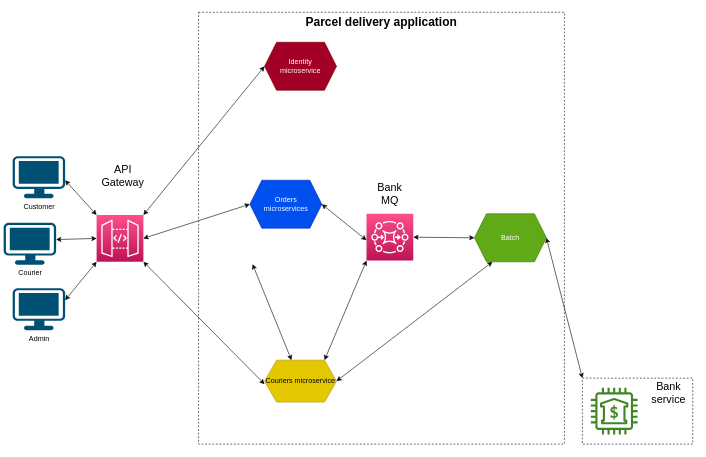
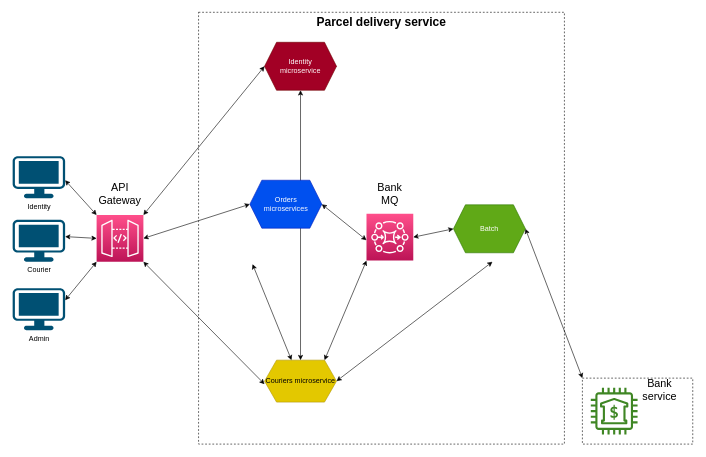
  <mxCell id="0" />
  <mxCell id="1" parent="0" />
  <mxCell id="2" value="" style="rounded=0;whiteSpace=wrap;html=1;dashed=1;labelBackgroundColor=#ffffff;fillColor=none;gradientColor=none;container=1;pointerEvents=0;collapsible=0;recursiveResize=0;" parent="1" vertex="1"><mxGeometry x="330" y="20" width="610" height="720" as="geometry" /></mxCell>
  <mxCell id="3" value="" style="sketch=0;points=[[0,0,0],[0.25,0,0],[0.5,0,0],[0.75,0,0],[1,0,0],[0,1,0],[0.25,1,0],[0.5,1,0],[0.75,1,0],[1,1,0],[0,0.25,0],[0,0.5,0],[0,0.75,0],[1,0.25,0],[1,0.5,0],[1,0.75,0]];outlineConnect=0;fontColor=#232F3E;gradientColor=#FF4F8B;gradientDirection=north;fillColor=#BC1356;strokeColor=#ffffff;dashed=0;verticalLabelPosition=bottom;verticalAlign=top;align=center;html=1;fontSize=12;fontStyle=0;aspect=fixed;shape=mxgraph.aws4.resourceIcon;resIcon=mxgraph.aws4.mq;" vertex="1" parent="2"><mxGeometry x="280" y="336" width="78" height="78" as="geometry" /></mxCell>
  <mxCell id="4" value="&lt;span style=&quot;font-size: 18px;&quot;&gt;Bank MQ&lt;br&gt;&lt;/span&gt;" style="text;strokeColor=none;align=center;fillColor=none;html=1;verticalAlign=middle;whiteSpace=wrap;rounded=0;" vertex="1" parent="2"><mxGeometry x="289" y="288" width="60" height="30" as="geometry" /></mxCell>
  <mxCell id="5" value="Identity&lt;br&gt;microservice" style="shape=hexagon;perimeter=hexagonPerimeter2;whiteSpace=wrap;html=1;fixedSize=1;fillColor=#a20025;strokeColor=#6F0000;fontColor=#ffffff;" vertex="1" parent="2"><mxGeometry x="110" y="50" width="120" height="80" as="geometry" /></mxCell>
  <mxCell id="6" value="Couriers microservice" style="shape=hexagon;perimeter=hexagonPerimeter2;whiteSpace=wrap;html=1;fixedSize=1;fillColor=#e3c800;fontColor=#000000;strokeColor=#B09500;" vertex="1" parent="2"><mxGeometry x="110" y="580" width="120" height="70" as="geometry" /></mxCell>
  <mxCell id="7" value="" style="endArrow=classic;startArrow=classic;html=1;rounded=0;exitX=1;exitY=0.5;exitDx=0;exitDy=0;exitPerimeter=0;entryX=0;entryY=0.5;entryDx=0;entryDy=0;" edge="1" parent="2" source="3" target="12"><mxGeometry width="50" height="50" relative="1" as="geometry"><mxPoint x="380" y="376" as="sourcePoint" /><mxPoint x="460" y="377" as="targetPoint" /></mxGeometry></mxCell>
  <mxCell id="8" value="" style="endArrow=classic;startArrow=classic;html=1;rounded=0;entryX=0;entryY=1;entryDx=0;entryDy=0;entryPerimeter=0;" edge="1" parent="2" target="3"><mxGeometry width="50" height="50" relative="1" as="geometry"><mxPoint x="210" y="580" as="sourcePoint" /><mxPoint x="278.24" y="419.68" as="targetPoint" /></mxGeometry></mxCell>
+ <mxCell id="9" value="" style="endArrow=classic;startArrow=classic;html=1;rounded=0;entryX=0.5;entryY=1;entryDx=0;entryDy=0;exitX=0.5;exitY=0;exitDx=0;exitDy=0;" edge="1" parent="2" source="6" target="5"><mxGeometry width="50" height="50" relative="1" as="geometry"><mxPoint x="160" y="580" as="sourcePoint" /><mxPoint x="210" y="530" as="targetPoint" /></mxGeometry></mxCell>
  <mxCell id="10" value="" style="endArrow=classic;startArrow=classic;html=1;rounded=0;exitX=1;exitY=0.5;exitDx=0;exitDy=0;" edge="1" parent="2" source="6"><mxGeometry width="50" height="50" relative="1" as="geometry"><mxPoint x="440" y="466" as="sourcePoint" /><mxPoint x="490" y="416" as="targetPoint" /></mxGeometry></mxCell>
  <mxCell id="11" value="" style="endArrow=classic;startArrow=classic;html=1;rounded=0;entryX=1;entryY=0.5;entryDx=0;entryDy=0;" edge="1" parent="2" target="13"><mxGeometry width="50" height="50" relative="1" as="geometry"><mxPoint x="280" y="380" as="sourcePoint" /><mxPoint x="260" y="377" as="targetPoint" /></mxGeometry></mxCell>
- <mxCell id="12" value="Batch" style="shape=hexagon;perimeter=hexagonPerimeter2;whiteSpace=wrap;html=1;fixedSize=1;fillColor=#60a917;fontColor=#ffffff;strokeColor=#2D7600;" vertex="1" parent="2"><mxGeometry x="460" y="336" width="120" height="80" as="geometry" /></mxCell>
+ <mxCell id="12" value="Batch" style="shape=hexagon;perimeter=hexagonPerimeter2;whiteSpace=wrap;html=1;fixedSize=1;fillColor=#60a917;fontColor=#ffffff;strokeColor=#2D7600;" vertex="1" parent="2"><mxGeometry x="425" y="321" width="120" height="80" as="geometry" /></mxCell>
  <mxCell id="13" value="Orders &lt;br&gt;microservices" style="shape=hexagon;perimeter=hexagonPerimeter2;whiteSpace=wrap;html=1;fixedSize=1;fillColor=#0050ef;fontColor=#ffffff;strokeColor=#001DBC;" vertex="1" parent="2"><mxGeometry x="85.5" y="280" width="120" height="80" as="geometry" /></mxCell>
  <mxCell id="14" value="" style="endArrow=classic;startArrow=classic;html=1;rounded=0;exitX=1;exitY=1;exitDx=0;exitDy=0;exitPerimeter=0;" edge="1" parent="2" source="21"><mxGeometry width="50" height="50" relative="1" as="geometry"><mxPoint x="60" y="670" as="sourcePoint" /><mxPoint x="110" y="620" as="targetPoint" /></mxGeometry></mxCell>
  <mxCell id="15" value="" style="endArrow=classic;startArrow=classic;html=1;rounded=0;exitX=0.375;exitY=0;exitDx=0;exitDy=0;" edge="1" parent="2" source="6"><mxGeometry width="50" height="50" relative="1" as="geometry"><mxPoint x="40" y="470" as="sourcePoint" /><mxPoint x="90" y="420" as="targetPoint" /></mxGeometry></mxCell>
- <mxCell id="16" value="&lt;h1&gt;&lt;font style=&quot;&quot;&gt;&lt;font style=&quot;font-size: 20px;&quot;&gt;Parcel delivery application&lt;/font&gt;&lt;/font&gt;&lt;/h1&gt;" style="text;strokeColor=none;align=center;fillColor=none;html=1;verticalAlign=middle;whiteSpace=wrap;rounded=0;" vertex="1" parent="2"><mxGeometry x="135" width="340" height="30" as="geometry" /></mxCell>
- <mxCell id="17" value="Customer" style="points=[[0.03,0.03,0],[0.5,0,0],[0.97,0.03,0],[1,0.4,0],[0.97,0.745,0],[0.5,1,0],[0.03,0.745,0],[0,0.4,0]];verticalLabelPosition=bottom;sketch=0;html=1;verticalAlign=top;aspect=fixed;align=center;pointerEvents=1;shape=mxgraph.cisco19.workstation;fillColor=#005073;strokeColor=none;" vertex="1" parent="1"><mxGeometry x="20" y="260" width="87.5" height="70" as="geometry" /></mxCell>
+ <mxCell id="16" value="&lt;h1&gt;&lt;font style=&quot;&quot;&gt;&lt;font style=&quot;font-size: 20px;&quot;&gt;Parcel delivery service&lt;/font&gt;&lt;/font&gt;&lt;/h1&gt;" style="text;strokeColor=none;align=center;fillColor=none;html=1;verticalAlign=middle;whiteSpace=wrap;rounded=0;" vertex="1" parent="2"><mxGeometry x="135" width="340" height="30" as="geometry" /></mxCell>
+ <mxCell id="17" value="Identity" style="points=[[0.03,0.03,0],[0.5,0,0],[0.97,0.03,0],[1,0.4,0],[0.97,0.745,0],[0.5,1,0],[0.03,0.745,0],[0,0.4,0]];verticalLabelPosition=bottom;sketch=0;html=1;verticalAlign=top;aspect=fixed;align=center;pointerEvents=1;shape=mxgraph.cisco19.workstation;fillColor=#005073;strokeColor=none;" vertex="1" parent="1"><mxGeometry x="20" y="260" width="87.5" height="70" as="geometry" /></mxCell>
  <mxCell id="18" value="" style="rounded=0;whiteSpace=wrap;html=1;dashed=1;labelBackgroundColor=#ffffff;fillColor=none;gradientColor=none;container=1;pointerEvents=0;collapsible=0;recursiveResize=0;" vertex="1" parent="1"><mxGeometry x="970" y="630" width="184" height="110" as="geometry" /></mxCell>
  <mxCell id="19" value="" style="sketch=0;outlineConnect=0;fontColor=#232F3E;gradientColor=none;fillColor=#3F8624;strokeColor=none;dashed=0;verticalLabelPosition=bottom;verticalAlign=top;align=center;html=1;fontSize=12;fontStyle=0;aspect=fixed;pointerEvents=1;shape=mxgraph.aws4.bank;" vertex="1" parent="18"><mxGeometry x="14" y="16" width="78" height="78" as="geometry" /></mxCell>
- <mxCell id="20" value="&lt;span style=&quot;font-size: 18px;&quot;&gt;Bank service&lt;/span&gt;" style="text;strokeColor=none;align=center;fillColor=none;html=1;verticalAlign=middle;whiteSpace=wrap;rounded=0;" vertex="1" parent="18"><mxGeometry x="114" y="10" width="60" height="30" as="geometry" /></mxCell>
+ <mxCell id="20" value="&lt;span style=&quot;font-size: 18px;&quot;&gt;Bank service&lt;/span&gt;" style="text;strokeColor=none;align=center;fillColor=none;html=1;verticalAlign=middle;whiteSpace=wrap;rounded=0;" vertex="1" parent="18"><mxGeometry x="99" y="5" width="60" height="30" as="geometry" /></mxCell>
  <mxCell id="21" value="" style="sketch=0;points=[[0,0,0],[0.25,0,0],[0.5,0,0],[0.75,0,0],[1,0,0],[0,1,0],[0.25,1,0],[0.5,1,0],[0.75,1,0],[1,1,0],[0,0.25,0],[0,0.5,0],[0,0.75,0],[1,0.25,0],[1,0.5,0],[1,0.75,0]];outlineConnect=0;fontColor=#232F3E;gradientColor=#FF4F8B;gradientDirection=north;fillColor=#BC1356;strokeColor=#ffffff;dashed=0;verticalLabelPosition=bottom;verticalAlign=top;align=center;html=1;fontSize=12;fontStyle=0;aspect=fixed;shape=mxgraph.aws4.resourceIcon;resIcon=mxgraph.aws4.api_gateway;" vertex="1" parent="1"><mxGeometry x="160" y="358" width="78" height="78" as="geometry" /></mxCell>
- <mxCell id="22" value="&lt;font style=&quot;font-size: 18px;&quot;&gt;API Gateway&lt;/font&gt;" style="text;strokeColor=none;align=center;fillColor=none;html=1;verticalAlign=middle;whiteSpace=wrap;rounded=0;" vertex="1" parent="1"><mxGeometry x="174" y="278" width="60" height="30" as="geometry" /></mxCell>
- <mxCell id="23" value="Courier" style="points=[[0.03,0.03,0],[0.5,0,0],[0.97,0.03,0],[1,0.4,0],[0.97,0.745,0],[0.5,1,0],[0.03,0.745,0],[0,0.4,0]];verticalLabelPosition=bottom;sketch=0;html=1;verticalAlign=top;aspect=fixed;align=center;pointerEvents=1;shape=mxgraph.cisco19.workstation;fillColor=#005073;strokeColor=none;" vertex="1" parent="1"><mxGeometry x="5" y="371" width="87.5" height="70" as="geometry" /></mxCell>
+ <mxCell id="22" value="&lt;font style=&quot;font-size: 18px;&quot;&gt;API Gateway&lt;/font&gt;" style="text;strokeColor=none;align=center;fillColor=none;html=1;verticalAlign=middle;whiteSpace=wrap;rounded=0;" vertex="1" parent="1"><mxGeometry x="169" y="308" width="60" height="30" as="geometry" /></mxCell>
+ <mxCell id="23" value="Courier" style="points=[[0.03,0.03,0],[0.5,0,0],[0.97,0.03,0],[1,0.4,0],[0.97,0.745,0],[0.5,1,0],[0.03,0.745,0],[0,0.4,0]];verticalLabelPosition=bottom;sketch=0;html=1;verticalAlign=top;aspect=fixed;align=center;pointerEvents=1;shape=mxgraph.cisco19.workstation;fillColor=#005073;strokeColor=none;" vertex="1" parent="1"><mxGeometry x="20" y="366" width="87.5" height="70" as="geometry" /></mxCell>
  <mxCell id="24" value="Admin" style="points=[[0.03,0.03,0],[0.5,0,0],[0.97,0.03,0],[1,0.4,0],[0.97,0.745,0],[0.5,1,0],[0.03,0.745,0],[0,0.4,0]];verticalLabelPosition=bottom;sketch=0;html=1;verticalAlign=top;aspect=fixed;align=center;pointerEvents=1;shape=mxgraph.cisco19.workstation;fillColor=#005073;strokeColor=none;" vertex="1" parent="1"><mxGeometry x="20" y="480" width="87.5" height="70" as="geometry" /></mxCell>
  <mxCell id="25" value="" style="endArrow=classic;startArrow=classic;html=1;rounded=0;exitX=1;exitY=0.5;exitDx=0;exitDy=0;entryX=0;entryY=0;entryDx=0;entryDy=0;" edge="1" parent="1" source="12" target="18"><mxGeometry width="50" height="50" relative="1" as="geometry"><mxPoint x="920" y="370" as="sourcePoint" /><mxPoint x="970" y="320" as="targetPoint" /></mxGeometry></mxCell>
  <mxCell id="26" value="" style="endArrow=classic;startArrow=classic;html=1;rounded=0;entryX=0;entryY=0.5;entryDx=0;entryDy=0;exitX=1;exitY=0;exitDx=0;exitDy=0;exitPerimeter=0;" edge="1" parent="1" source="21" target="5"><mxGeometry width="50" height="50" relative="1" as="geometry"><mxPoint x="238" y="348" as="sourcePoint" /><mxPoint x="288" y="298" as="targetPoint" /></mxGeometry></mxCell>
  <mxCell id="27" value="" style="endArrow=classic;startArrow=classic;html=1;rounded=0;entryX=0;entryY=0.5;entryDx=0;entryDy=0;exitX=1;exitY=0.5;exitDx=0;exitDy=0;exitPerimeter=0;" edge="1" parent="1" source="21" target="13"><mxGeometry width="50" height="50" relative="1" as="geometry"><mxPoint x="238" y="398" as="sourcePoint" /><mxPoint x="288" y="348" as="targetPoint" /></mxGeometry></mxCell>
  <mxCell id="28" value="" style="endArrow=classic;startArrow=classic;html=1;rounded=0;entryX=0;entryY=0;entryDx=0;entryDy=0;entryPerimeter=0;" edge="1" parent="1" target="21"><mxGeometry width="50" height="50" relative="1" as="geometry"><mxPoint x="107.5" y="300" as="sourcePoint" /><mxPoint x="157.5" y="250" as="targetPoint" /></mxGeometry></mxCell>
  <mxCell id="29" value="" style="endArrow=classic;startArrow=classic;html=1;rounded=0;entryX=0;entryY=0.5;entryDx=0;entryDy=0;entryPerimeter=0;exitX=1;exitY=0.4;exitDx=0;exitDy=0;exitPerimeter=0;" edge="1" parent="1" source="23" target="21"><mxGeometry width="50" height="50" relative="1" as="geometry"><mxPoint x="107.5" y="400" as="sourcePoint" /><mxPoint x="157.5" y="350" as="targetPoint" /></mxGeometry></mxCell>
  <mxCell id="30" value="" style="endArrow=classic;startArrow=classic;html=1;rounded=0;entryX=0;entryY=1;entryDx=0;entryDy=0;entryPerimeter=0;" edge="1" parent="1" target="21"><mxGeometry width="50" height="50" relative="1" as="geometry"><mxPoint x="107.5" y="500" as="sourcePoint" /><mxPoint x="157.5" y="450" as="targetPoint" /></mxGeometry></mxCell>
